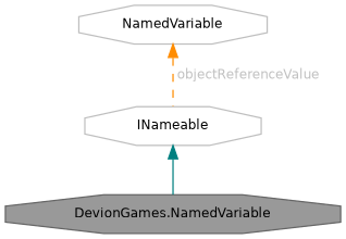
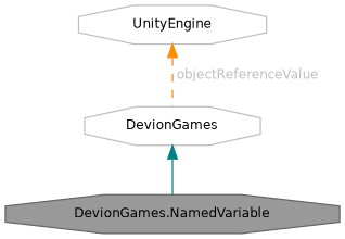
  digraph {
    node [color=grey75 fillcolor=white fontname=Helvetica fontsize=10 shape=octagon style=filled]
    edge [dir=back fontname=Helvetica fontsize=10 labelfontname=Helvetica labelfontsize=10]
    n1 [color=gray40 fillcolor=grey60 fontcolor=black height=0.2 label="DevionGames.NamedVariable" width=0.4]
-   n2 [height=0.2 label=INameable width=0.4]
-   n3 [height=0.2 label=NamedVariable width=0.4]
+   n2 [height=0.2 label=DevionGames width=0.4]
+   n3 [height=0.2 label=UnityEngine width=0.4]
    n2 -> n1 [color=teal style=solid]
    n3 -> n2 [color=darkorange fontcolor=grey label=" objectReferenceValue" style=dashed]
  }
